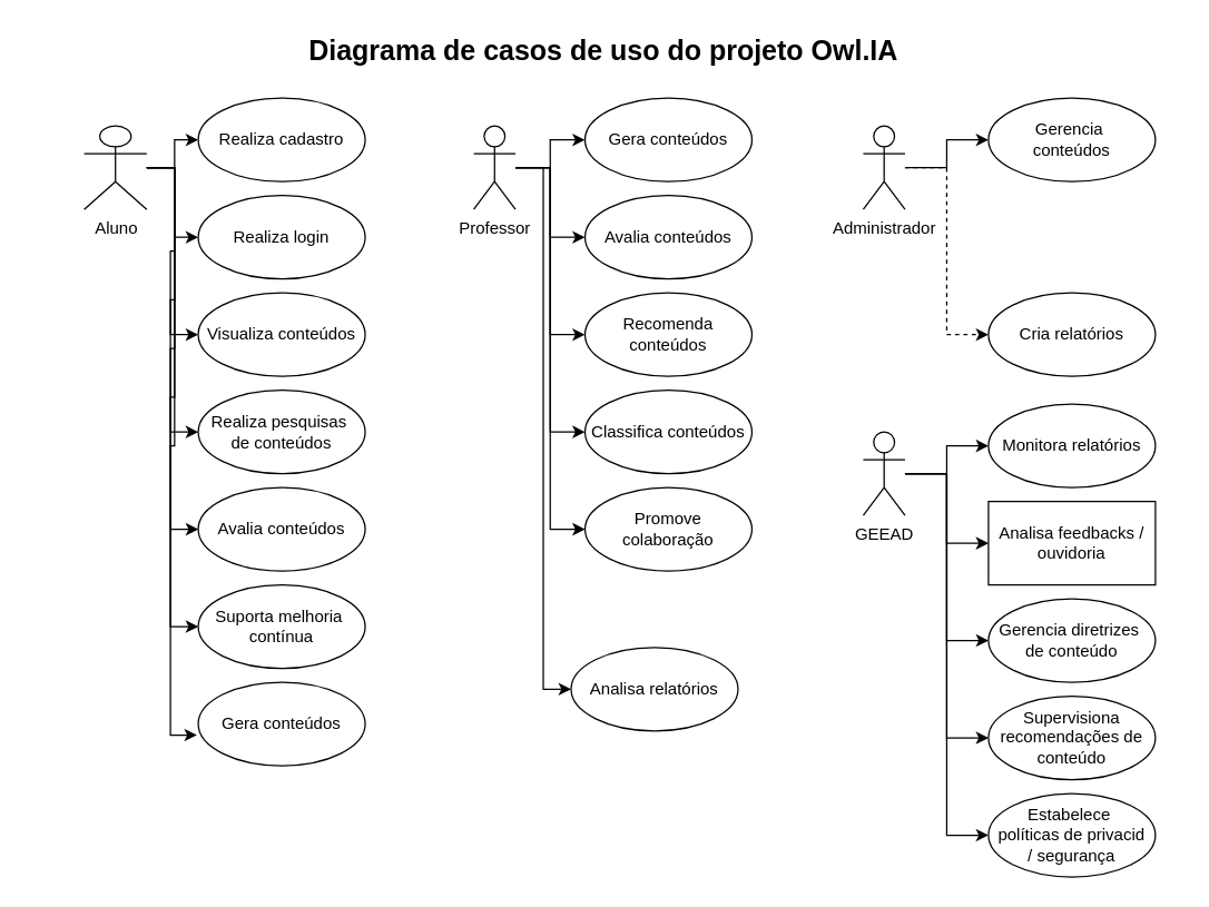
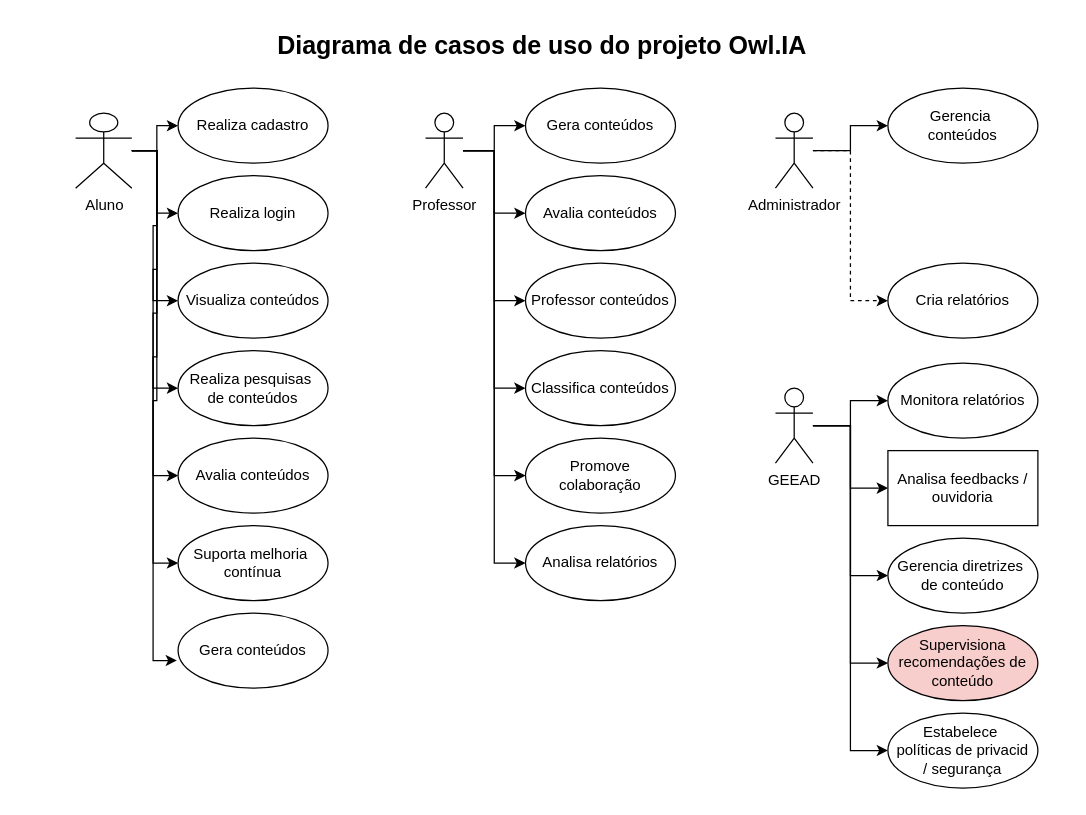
  <mxCell id="0" />
  <mxCell id="1" parent="0" />
  <mxCell id="2" value="Diagrama de casos de uso do projeto Owl.IA" style="text;html=1;align=center;verticalAlign=middle;whiteSpace=wrap;rounded=0;fontSize=20;fontStyle=1" parent="1" vertex="1"><mxGeometry y="20" width="827" height="30" as="geometry" x="20" /></mxCell>
  <mxCell id="3" style="edgeStyle=orthogonalEdgeStyle;rounded=0;orthogonalLoop=1;jettySize=auto;html=1;entryX=0;entryY=0.5;entryDx=0;entryDy=0;" parent="1" source="9" target="10" edge="1"><mxGeometry relative="1" as="geometry" /></mxCell>
  <mxCell id="4" style="edgeStyle=orthogonalEdgeStyle;rounded=0;orthogonalLoop=1;jettySize=auto;html=1;" parent="1" source="9" target="11" edge="1"><mxGeometry relative="1" as="geometry" /></mxCell>
  <mxCell id="5" style="edgeStyle=orthogonalEdgeStyle;rounded=0;orthogonalLoop=1;jettySize=auto;html=1;entryX=0;entryY=0.5;entryDx=0;entryDy=0;" parent="1" source="9" target="12" edge="1"><mxGeometry relative="1" as="geometry" /></mxCell>
  <mxCell id="6" style="edgeStyle=orthogonalEdgeStyle;rounded=0;orthogonalLoop=1;jettySize=auto;html=1;entryX=0;entryY=0.5;entryDx=0;entryDy=0;" parent="1" source="9" target="13" edge="1"><mxGeometry relative="1" as="geometry" /></mxCell>
  <mxCell id="7" style="edgeStyle=orthogonalEdgeStyle;rounded=0;orthogonalLoop=1;jettySize=auto;html=1;entryX=0;entryY=0.5;entryDx=0;entryDy=0;" parent="1" source="9" target="14" edge="1"><mxGeometry relative="1" as="geometry" /></mxCell>
  <mxCell id="8" style="edgeStyle=orthogonalEdgeStyle;rounded=0;orthogonalLoop=1;jettySize=auto;html=1;entryX=0;entryY=0.5;entryDx=0;entryDy=0;" parent="1" source="9" target="15" edge="1"><mxGeometry relative="1" as="geometry" /></mxCell>
  <mxCell id="9" value="Aluno" style="shape=umlActor;verticalLabelPosition=bottom;verticalAlign=top;html=1;outlineConnect=0;" parent="1" vertex="1"><mxGeometry x="60" y="90" width="45" height="60" as="geometry" /></mxCell>
  <mxCell id="10" value="Realiza&amp;nbsp;&lt;span style=&quot;background-color: initial;&quot;&gt;cadastro&lt;/span&gt;" style="ellipse;whiteSpace=wrap;html=1;" parent="1" vertex="1"><mxGeometry x="142" y="70" width="120" height="60" as="geometry" /></mxCell>
  <mxCell id="11" value="Realiza&amp;nbsp;&lt;span style=&quot;background-color: initial;&quot;&gt;login&lt;/span&gt;" style="ellipse;whiteSpace=wrap;html=1;" parent="1" vertex="1"><mxGeometry x="142" y="140" width="120" height="60" as="geometry" /></mxCell>
  <mxCell id="12" value="Visualiza conteúdos" style="ellipse;whiteSpace=wrap;html=1;" parent="1" vertex="1"><mxGeometry x="142" y="210" width="120" height="60" as="geometry" /></mxCell>
  <mxCell id="13" value="Realiza pesquisas&amp;nbsp;&lt;div&gt;de conteúdos&lt;/div&gt;" style="ellipse;whiteSpace=wrap;html=1;" parent="1" vertex="1"><mxGeometry x="142" y="280" width="120" height="60" as="geometry" /></mxCell>
  <mxCell id="14" value="Avalia conteúdos" style="ellipse;whiteSpace=wrap;html=1;" parent="1" vertex="1"><mxGeometry x="142" y="350" width="120" height="60" as="geometry" /></mxCell>
  <mxCell id="15" value="Suporta melhoria&amp;nbsp;&lt;div&gt;contínua&lt;/div&gt;" style="ellipse;whiteSpace=wrap;html=1;" parent="1" vertex="1"><mxGeometry x="142" y="420" width="120" height="60" as="geometry" /></mxCell>
  <mxCell id="16" value="Gera conteúdos" style="ellipse;whiteSpace=wrap;html=1;" parent="1" vertex="1"><mxGeometry x="142" y="490" width="120" height="60" as="geometry" /></mxCell>
  <mxCell id="17" style="edgeStyle=orthogonalEdgeStyle;rounded=0;orthogonalLoop=1;jettySize=auto;html=1;entryX=0;entryY=0.5;entryDx=0;entryDy=0;" parent="1" source="23" target="24" edge="1"><mxGeometry relative="1" as="geometry" /></mxCell>
  <mxCell id="18" style="edgeStyle=orthogonalEdgeStyle;rounded=0;orthogonalLoop=1;jettySize=auto;html=1;entryX=0;entryY=0.5;entryDx=0;entryDy=0;" parent="1" source="23" target="25" edge="1"><mxGeometry relative="1" as="geometry" /></mxCell>
  <mxCell id="19" style="edgeStyle=orthogonalEdgeStyle;rounded=0;orthogonalLoop=1;jettySize=auto;html=1;entryX=0;entryY=0.5;entryDx=0;entryDy=0;" parent="1" source="23" target="26" edge="1"><mxGeometry relative="1" as="geometry" /></mxCell>
  <mxCell id="20" style="edgeStyle=orthogonalEdgeStyle;rounded=0;orthogonalLoop=1;jettySize=auto;html=1;entryX=0;entryY=0.5;entryDx=0;entryDy=0;" parent="1" source="23" target="27" edge="1"><mxGeometry relative="1" as="geometry" /></mxCell>
  <mxCell id="21" style="edgeStyle=orthogonalEdgeStyle;rounded=0;orthogonalLoop=1;jettySize=auto;html=1;entryX=0;entryY=0.5;entryDx=0;entryDy=0;" parent="1" source="23" target="28" edge="1"><mxGeometry relative="1" as="geometry" /></mxCell>
  <mxCell id="22" style="edgeStyle=orthogonalEdgeStyle;rounded=0;orthogonalLoop=1;jettySize=auto;html=1;entryX=0;entryY=0.5;entryDx=0;entryDy=0;" parent="1" source="23" target="34" edge="1"><mxGeometry relative="1" as="geometry" /></mxCell>
  <mxCell id="23" value="Professor" style="shape=umlActor;verticalLabelPosition=bottom;verticalAlign=top;html=1;outlineConnect=0;" parent="1" vertex="1"><mxGeometry x="340" y="90" width="30" height="60" as="geometry" /></mxCell>
  <mxCell id="24" value="Gera conteúdos" style="ellipse;whiteSpace=wrap;html=1;" parent="1" vertex="1"><mxGeometry x="420" y="70" width="120" height="60" as="geometry" /></mxCell>
  <mxCell id="25" value="Avalia conteúdos" style="ellipse;whiteSpace=wrap;html=1;" parent="1" vertex="1"><mxGeometry x="420" y="140" width="120" height="60" as="geometry" /></mxCell>
- <mxCell id="26" value="Recomenda conteúdos" style="ellipse;whiteSpace=wrap;html=1;" parent="1" vertex="1"><mxGeometry x="420" y="210" width="120" height="60" as="geometry" /></mxCell>
+ <mxCell id="26" value="Professor conteúdos" style="ellipse;whiteSpace=wrap;html=1;" parent="1" vertex="1"><mxGeometry x="420" y="210" width="120" height="60" as="geometry" /></mxCell>
  <mxCell id="27" value="Classifica conteúdos" style="ellipse;whiteSpace=wrap;html=1;" parent="1" vertex="1"><mxGeometry x="420" y="280" width="120" height="60" as="geometry" /></mxCell>
  <mxCell id="28" value="Promove&lt;div&gt;colaboração&lt;/div&gt;" style="ellipse;whiteSpace=wrap;html=1;" parent="1" vertex="1"><mxGeometry x="420" y="350" width="120" height="60" as="geometry" /></mxCell>
  <mxCell id="29" style="edgeStyle=orthogonalEdgeStyle;rounded=0;orthogonalLoop=1;jettySize=auto;html=1;entryX=0;entryY=0.5;entryDx=0;entryDy=0;" parent="1" source="31" target="32" edge="1"><mxGeometry relative="1" as="geometry" /></mxCell>
  <mxCell id="30" style="edgeStyle=orthogonalEdgeStyle;rounded=0;orthogonalLoop=1;jettySize=auto;html=1;entryX=0;entryY=0.5;entryDx=0;entryDy=0;dashed=1;" parent="1" source="31" target="33" edge="1"><mxGeometry relative="1" as="geometry" /></mxCell>
  <mxCell id="31" value="Administrador" style="shape=umlActor;verticalLabelPosition=bottom;verticalAlign=top;html=1;outlineConnect=0;" parent="1" vertex="1"><mxGeometry x="620" y="90" width="30" height="60" as="geometry" /></mxCell>
  <mxCell id="32" value="Gerencia&amp;nbsp;&lt;div&gt;conteúdos&lt;/div&gt;" style="ellipse;whiteSpace=wrap;html=1;" parent="1" vertex="1"><mxGeometry x="710" y="70" width="120" height="60" as="geometry" /></mxCell>
  <mxCell id="33" value="Cria relatórios" style="ellipse;whiteSpace=wrap;html=1;" parent="1" vertex="1"><mxGeometry x="710" y="210" width="120" height="60" as="geometry" /></mxCell>
- <mxCell id="34" value="Analisa relatórios" style="ellipse;whiteSpace=wrap;html=1;" parent="1" vertex="1"><mxGeometry x="410" y="465" width="120" height="60" as="geometry" /></mxCell>
+ <mxCell id="34" value="Analisa relatórios" style="ellipse;whiteSpace=wrap;html=1;" parent="1" vertex="1"><mxGeometry x="420" y="420" width="120" height="60" as="geometry" /></mxCell>
  <mxCell id="35" style="edgeStyle=orthogonalEdgeStyle;rounded=0;orthogonalLoop=1;jettySize=auto;html=1;entryX=-0.008;entryY=0.633;entryDx=0;entryDy=0;entryPerimeter=0;" parent="1" source="9" target="16" edge="1"><mxGeometry relative="1" as="geometry" /></mxCell>
  <mxCell id="36" style="edgeStyle=orthogonalEdgeStyle;rounded=0;orthogonalLoop=1;jettySize=auto;html=1;entryX=0;entryY=0.5;entryDx=0;entryDy=0;" edge="1" parent="1" source="41" target="42"><mxGeometry relative="1" as="geometry" /></mxCell>
  <mxCell id="37" style="edgeStyle=orthogonalEdgeStyle;rounded=0;orthogonalLoop=1;jettySize=auto;html=1;entryX=0;entryY=0.5;entryDx=0;entryDy=0;" edge="1" parent="1" source="41" target="43"><mxGeometry relative="1" as="geometry" /></mxCell>
  <mxCell id="38" style="edgeStyle=orthogonalEdgeStyle;rounded=0;orthogonalLoop=1;jettySize=auto;html=1;entryX=0;entryY=0.5;entryDx=0;entryDy=0;" edge="1" parent="1" source="41" target="44"><mxGeometry relative="1" as="geometry" /></mxCell>
  <mxCell id="39" style="edgeStyle=orthogonalEdgeStyle;rounded=0;orthogonalLoop=1;jettySize=auto;html=1;entryX=0;entryY=0.5;entryDx=0;entryDy=0;" edge="1" parent="1" source="41" target="45"><mxGeometry relative="1" as="geometry" /></mxCell>
  <mxCell id="40" style="edgeStyle=orthogonalEdgeStyle;rounded=0;orthogonalLoop=1;jettySize=auto;html=1;entryX=0;entryY=0.5;entryDx=0;entryDy=0;" edge="1" parent="1" source="41" target="46"><mxGeometry relative="1" as="geometry" /></mxCell>
  <mxCell id="41" value="GEEAD" style="shape=umlActor;verticalLabelPosition=bottom;verticalAlign=top;html=1;outlineConnect=0;" vertex="1" parent="1"><mxGeometry x="620" y="310" width="30" height="60" as="geometry" /></mxCell>
  <mxCell id="42" value="Monitora relatórios" style="ellipse;whiteSpace=wrap;html=1;" vertex="1" parent="1"><mxGeometry x="710" y="290" width="120" height="60" as="geometry" /></mxCell>
  <mxCell id="43" value="Analisa feedbacks / ouvidoria" style="whiteSpace=wrap;html=1;rounded=0;" vertex="1" parent="1"><mxGeometry x="710" y="360" width="120" height="60" as="geometry" /></mxCell>
  <mxCell id="44" value="Gerencia diretrizes&amp;nbsp;&lt;div&gt;de conteúdo&lt;/div&gt;" style="ellipse;whiteSpace=wrap;html=1;" vertex="1" parent="1"><mxGeometry x="710" y="430" width="120" height="60" as="geometry" /></mxCell>
- <mxCell id="45" value="Supervisiona recomendações de conteúdo" style="ellipse;whiteSpace=wrap;html=1;" vertex="1" parent="1"><mxGeometry x="710" y="500" width="120" height="60" as="geometry" /></mxCell>
+ <mxCell id="45" value="Supervisiona recomendações de conteúdo" style="ellipse;whiteSpace=wrap;html=1;fillColor=#f8cecc;" vertex="1" parent="1"><mxGeometry x="710" y="500" width="120" height="60" as="geometry" /></mxCell>
  <mxCell id="46" value="Estabelece&amp;nbsp;&lt;div&gt;políticas de privacid /&amp;nbsp;&lt;span style=&quot;background-color: initial;&quot;&gt;segurança&lt;/span&gt;&lt;/div&gt;" style="ellipse;whiteSpace=wrap;html=1;" vertex="1" parent="1"><mxGeometry x="710" y="570" width="120" height="60" as="geometry" /></mxCell>
